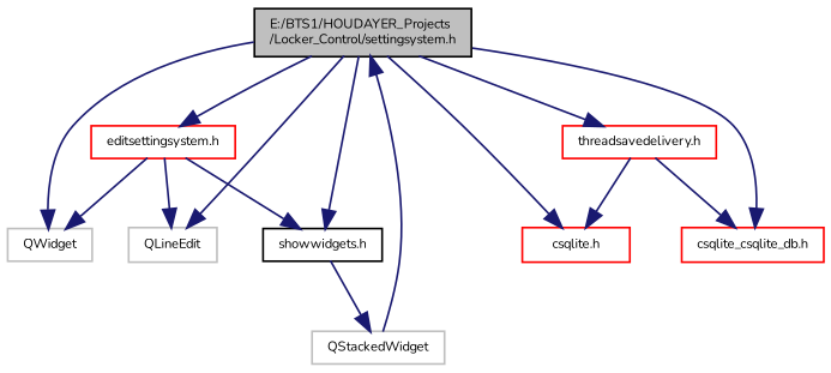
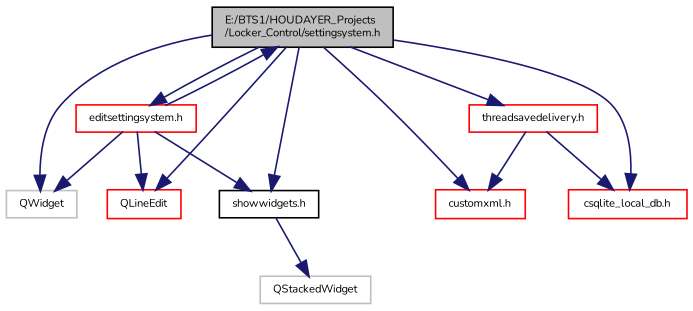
  digraph {
    fontname=Nunito
    node [color=red fontname=Nunito fontsize=7 shape=record]
    edge [color=midnightblue fontname=Nunito fontsize=7 labelfontname=Helvetica labelfontsize=7 style=solid]
    n1 [color=black fillcolor=grey75 fontcolor=black height=0.2 label="E:/BTS1/HOUDAYER_Projects\l/Locker_Control/settingsystem.h" style=filled width=0.4]
    n2 [color=grey75 height=0.2 label=QWidget width=0.4]
-   n3 [color=grey75 height=0.2 label=QLineEdit width=0.4]
+   n3 [height=0.2 label=QLineEdit width=0.4]
    n4 [color=black height=0.2 label="showwidgets.h" width=0.4]
-   n5 [height=0.2 label="csqlite.h" width=0.4]
-   n6 [height=0.2 label="csqlite_csqlite_db.h" width=0.4]
+   n5 [height=0.2 label="customxml.h" width=0.4]
+   n6 [height=0.2 label="csqlite_local_db.h" width=0.4]
    n7 [height=0.2 label="editsettingsystem.h" width=0.4]
    n8 [height=0.2 label="threadsavedelivery.h" width=0.4]
    n9 [color=grey75 height=0.2 label=QStackedWidget width=0.4]
    n1 -> n2
    n1 -> n3
    n1 -> n4
    n1 -> n5
    n1 -> n6
    n1 -> n7
    n1 -> n8
    n4 -> n9
-   n9 -> n1
+   n7 -> n1
    n7 -> n2
    n7 -> n3
    n7 -> n4
    n8 -> n5
    n8 -> n6
  }
